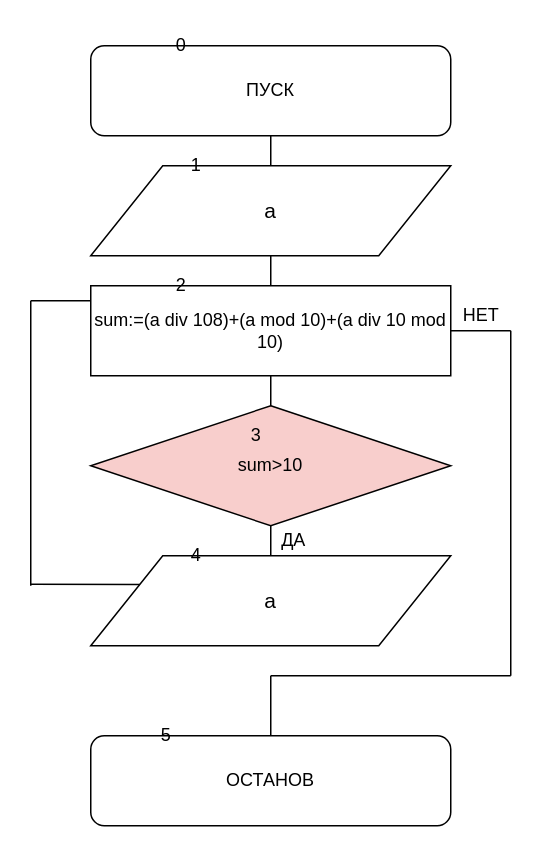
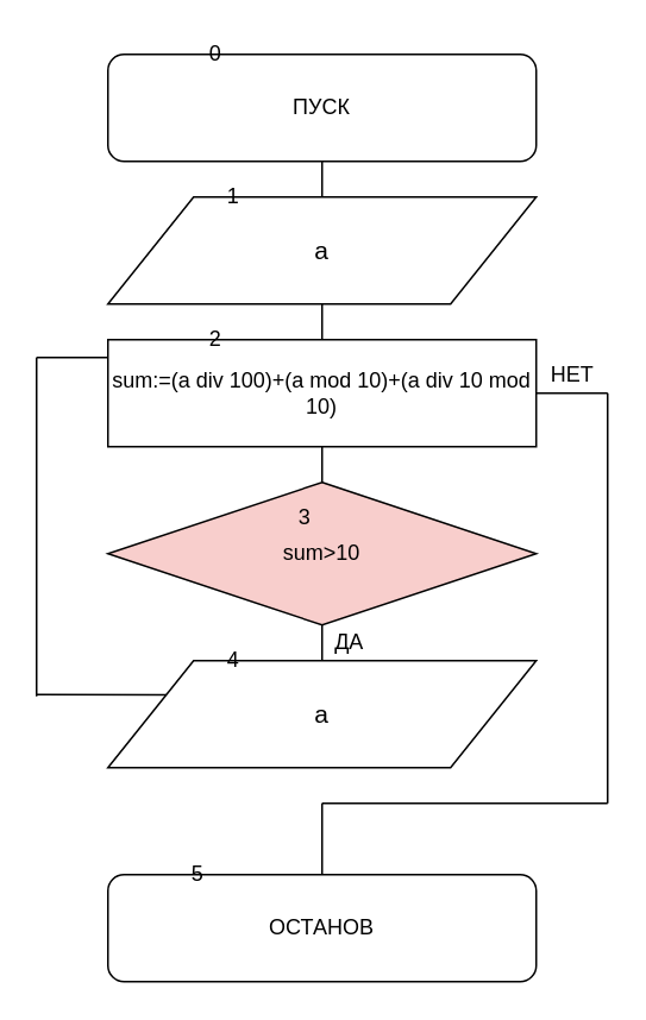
  <mxCell id="0" />
  <mxCell id="1" parent="0" />
  <mxCell id="2" value="" style="endArrow=none;html=1;entryX=0.5;entryY=1;entryDx=0;entryDy=0;exitX=0.5;exitY=0;exitDx=0;exitDy=0;" edge="1" parent="1" source="7" target="3"><mxGeometry width="50" height="50" relative="1" as="geometry"><mxPoint x="60" y="620" as="sourcePoint" /><mxPoint x="110" y="570" as="targetPoint" /></mxGeometry></mxCell>
  <mxCell id="3" value="ПУСК" style="rounded=1;whiteSpace=wrap;html=1;" vertex="1" parent="1"><mxGeometry x="60" y="30" width="240" height="60" as="geometry" /></mxCell>
  <mxCell id="4" value="&lt;font style=&quot;font-size: 14px&quot;&gt;a&lt;/font&gt;" style="shape=parallelogram;perimeter=parallelogramPerimeter;whiteSpace=wrap;html=1;" vertex="1" parent="1"><mxGeometry x="60" y="110" width="240" height="60" as="geometry" /></mxCell>
- <mxCell id="5" value="sum:=(a div 108)+(a mod 10)+(a div 10 mod 10)" style="rounded=0;whiteSpace=wrap;html=1;" vertex="1" parent="1"><mxGeometry x="60" y="190" width="240" height="60" as="geometry" /></mxCell>
+ <mxCell id="5" value="sum:=(a div 100)+(a mod 10)+(a div 10 mod 10)" style="rounded=0;whiteSpace=wrap;html=1;" vertex="1" parent="1"><mxGeometry x="60" y="190" width="240" height="60" as="geometry" /></mxCell>
  <mxCell id="6" value="sum&amp;gt;10" style="rhombus;whiteSpace=wrap;html=1;fillColor=#f8cecc;" vertex="1" parent="1"><mxGeometry x="60" y="270" width="240" height="80" as="geometry" /></mxCell>
  <mxCell id="7" value="&lt;font style=&quot;font-size: 14px&quot;&gt;a&lt;/font&gt;" style="shape=parallelogram;perimeter=parallelogramPerimeter;whiteSpace=wrap;html=1;" vertex="1" parent="1"><mxGeometry x="60" y="370" width="240" height="60" as="geometry" /></mxCell>
  <mxCell id="8" value="ОСТАНОВ" style="rounded=1;whiteSpace=wrap;html=1;" vertex="1" parent="1"><mxGeometry x="60" y="490" width="240" height="60" as="geometry" /></mxCell>
  <mxCell id="9" value="" style="endArrow=none;html=1;entryX=0;entryY=0.25;entryDx=0;entryDy=0;" edge="1" parent="1" target="7"><mxGeometry width="50" height="50" relative="1" as="geometry"><mxPoint x="20" y="389" as="sourcePoint" /><mxPoint x="110" y="570" as="targetPoint" /></mxGeometry></mxCell>
  <mxCell id="10" value="" style="endArrow=none;html=1;" edge="1" parent="1"><mxGeometry width="50" height="50" relative="1" as="geometry"><mxPoint x="20" y="200" as="sourcePoint" /><mxPoint x="20" y="390" as="targetPoint" /></mxGeometry></mxCell>
  <mxCell id="11" value="" style="endArrow=none;html=1;" edge="1" parent="1"><mxGeometry width="50" height="50" relative="1" as="geometry"><mxPoint x="60" y="200" as="sourcePoint" /><mxPoint x="20" y="200" as="targetPoint" /></mxGeometry></mxCell>
  <mxCell id="12" value="ДА" style="text;html=1;align=center;verticalAlign=middle;resizable=0;points=[];;autosize=1;" vertex="1" parent="1"><mxGeometry x="180" y="350" width="30" height="20" as="geometry" /></mxCell>
  <mxCell id="13" value="НЕТ" style="text;html=1;align=center;verticalAlign=middle;resizable=0;points=[];;autosize=1;" vertex="1" parent="1"><mxGeometry x="300" y="200" width="40" height="20" as="geometry" /></mxCell>
  <mxCell id="14" value="" style="endArrow=none;html=1;entryX=1;entryY=0.5;entryDx=0;entryDy=0;" edge="1" parent="1" target="5"><mxGeometry width="50" height="50" relative="1" as="geometry"><mxPoint x="340" y="220" as="sourcePoint" /><mxPoint x="70" y="570" as="targetPoint" /></mxGeometry></mxCell>
  <mxCell id="15" value="" style="endArrow=none;html=1;" edge="1" parent="1"><mxGeometry width="50" height="50" relative="1" as="geometry"><mxPoint x="340" y="450" as="sourcePoint" /><mxPoint x="340" y="220" as="targetPoint" /></mxGeometry></mxCell>
  <mxCell id="16" value="" style="endArrow=none;html=1;" edge="1" parent="1"><mxGeometry width="50" height="50" relative="1" as="geometry"><mxPoint x="180" y="450" as="sourcePoint" /><mxPoint x="340" y="450" as="targetPoint" /></mxGeometry></mxCell>
  <mxCell id="17" value="" style="endArrow=none;html=1;exitX=0.5;exitY=0;exitDx=0;exitDy=0;" edge="1" parent="1" source="8"><mxGeometry width="50" height="50" relative="1" as="geometry"><mxPoint x="20" y="620" as="sourcePoint" /><mxPoint x="180" y="450" as="targetPoint" /></mxGeometry></mxCell>
  <mxCell id="18" value="0" style="text;html=1;align=center;verticalAlign=middle;resizable=0;points=[];;autosize=1;" vertex="1" parent="1"><mxGeometry x="110" y="20" width="20" height="20" as="geometry" /></mxCell>
  <mxCell id="19" value="1" style="text;html=1;align=center;verticalAlign=middle;resizable=0;points=[];;autosize=1;" vertex="1" parent="1"><mxGeometry x="120" y="100" width="20" height="20" as="geometry" /></mxCell>
  <mxCell id="20" value="2" style="text;html=1;align=center;verticalAlign=middle;resizable=0;points=[];;autosize=1;" vertex="1" parent="1"><mxGeometry x="110" y="180" width="20" height="20" as="geometry" /></mxCell>
  <mxCell id="21" value="3" style="text;html=1;align=center;verticalAlign=middle;resizable=0;points=[];;autosize=1;" vertex="1" parent="1"><mxGeometry x="160" y="280" width="20" height="20" as="geometry" /></mxCell>
  <mxCell id="22" value="4" style="text;html=1;align=center;verticalAlign=middle;resizable=0;points=[];;autosize=1;" vertex="1" parent="1"><mxGeometry x="120" y="360" width="20" height="20" as="geometry" /></mxCell>
  <mxCell id="23" value="5" style="text;html=1;align=center;verticalAlign=middle;resizable=0;points=[];;autosize=1;" vertex="1" parent="1"><mxGeometry x="100" y="480" width="20" height="20" as="geometry" /></mxCell>
